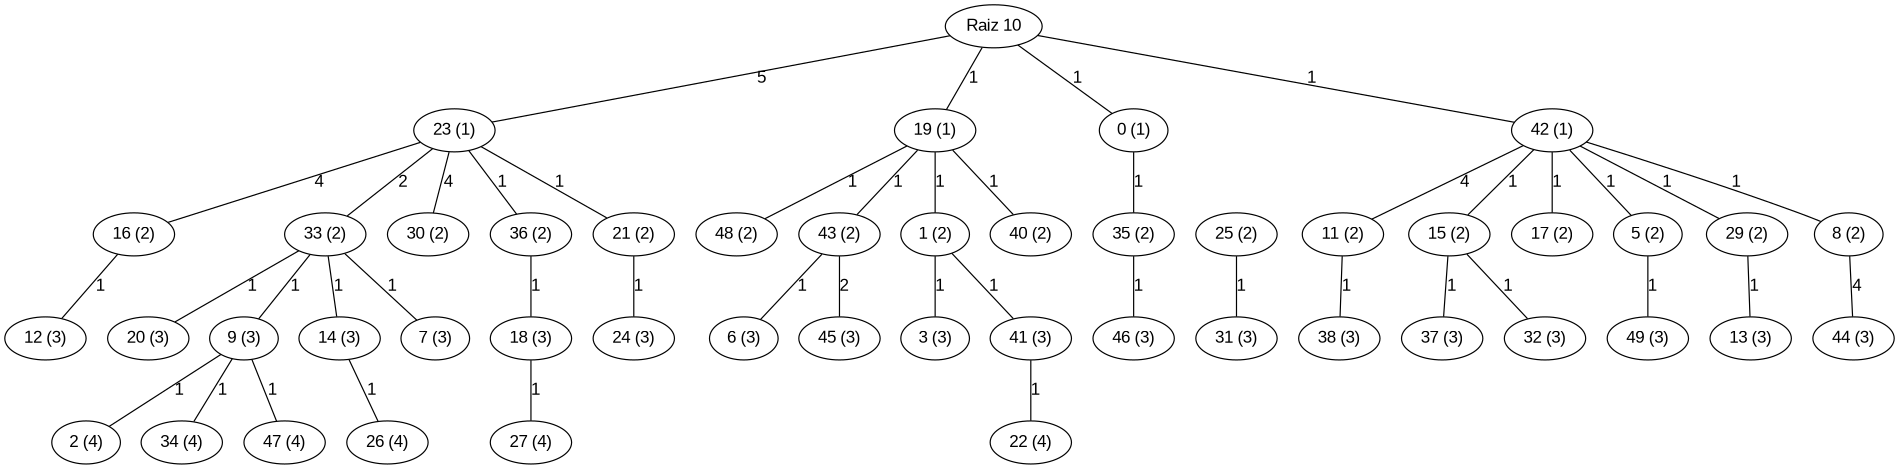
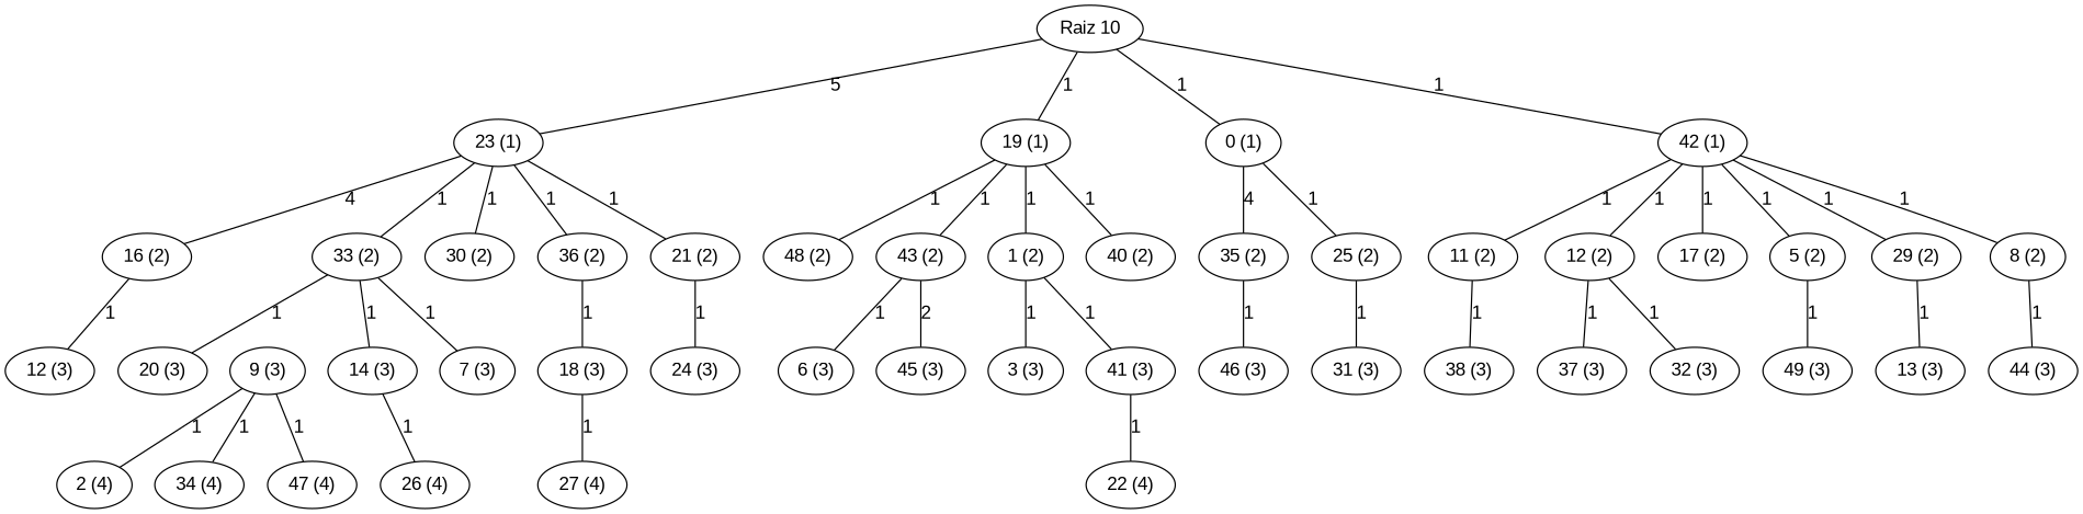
  graph {
    fontname="Liberation Sans"
    node [fontname="Liberation Sans"]
    edge [fontname="Liberation Sans"]
    n1 [label="Raiz 10"]
    n2 [label="23 (1)"]
    n3 [label="19 (1)"]
    n4 [label="0 (1)"]
    n5 [label="42 (1)"]
    n6 [label="16 (2)"]
    n7 [label="33 (2)"]
    n8 [label="30 (2)"]
    n9 [label="36 (2)"]
    n10 [label="21 (2)"]
    n11 [label="48 (2)"]
    n12 [label="43 (2)"]
    n13 [label="1 (2)"]
    n14 [label="40 (2)"]
    n15 [label="35 (2)"]
    n16 [label="25 (2)"]
    n17 [label="11 (2)"]
-   n18 [label="15 (2)"]
+   n18 [label="12 (2)"]
    n19 [label="17 (2)"]
    n20 [label="5 (2)"]
    n21 [label="29 (2)"]
    n22 [label="8 (2)"]
    n23 [label="12 (3)"]
    n24 [label="20 (3)"]
    n25 [label="9 (3)"]
    n26 [label="14 (3)"]
    n27 [label="7 (3)"]
    n28 [label="18 (3)"]
    n29 [label="24 (3)"]
    n30 [label="6 (3)"]
    n31 [label="45 (3)"]
    n32 [label="3 (3)"]
    n33 [label="41 (3)"]
    n34 [label="46 (3)"]
    n35 [label="31 (3)"]
    n36 [label="38 (3)"]
    n37 [label="37 (3)"]
    n38 [label="32 (3)"]
    n39 [label="49 (3)"]
    n40 [label="13 (3)"]
    n41 [label="44 (3)"]
    n42 [label="2 (4)"]
    n43 [label="34 (4)"]
    n44 [label="47 (4)"]
    n45 [label="26 (4)"]
    n46 [label="27 (4)"]
    n47 [label="22 (4)"]
    n1 -- n2 [label=5]
    n1 -- n3 [label=1]
    n1 -- n4 [label=1]
    n1 -- n5 [label=1]
    n2 -- n6 [label=4]
-   n2 -- n7 [label=2]
-   n2 -- n8 [label=4]
+   n2 -- n7 [label=1]
+   n2 -- n8 [label=1]
    n2 -- n9 [label=1]
    n2 -- n10 [label=1]
    n3 -- n11 [label=1]
    n3 -- n12 [label=1]
    n3 -- n13 [label=1]
    n3 -- n14 [label=1]
-   n4 -- n15 [label=1]
-   n5 -- n17 [label=4]
+   n4 -- n15 [label=4]
+   n4 -- n16 [label=1]
+   n5 -- n17 [label=1]
    n5 -- n18 [label=1]
    n5 -- n19 [label=1]
    n5 -- n20 [label=1]
    n5 -- n21 [label=1]
    n5 -- n22 [label=1]
    n6 -- n23 [label=1]
    n7 -- n24 [label=1]
-   n7 -- n25 [label=1]
    n7 -- n26 [label=1]
    n7 -- n27 [label=1]
    n9 -- n28 [label=1]
    n10 -- n29 [label=1]
    n12 -- n30 [label=1]
    n12 -- n31 [label=2]
    n13 -- n32 [label=1]
    n13 -- n33 [label=1]
    n15 -- n34 [label=1]
    n16 -- n35 [label=1]
    n17 -- n36 [label=1]
    n18 -- n37 [label=1]
    n18 -- n38 [label=1]
    n20 -- n39 [label=1]
    n21 -- n40 [label=1]
-   n22 -- n41 [label=4]
+   n22 -- n41 [label=1]
    n25 -- n42 [label=1]
    n25 -- n43 [label=1]
    n25 -- n44 [label=1]
    n26 -- n45 [label=1]
    n28 -- n46 [label=1]
    n33 -- n47 [label=1]
  }
